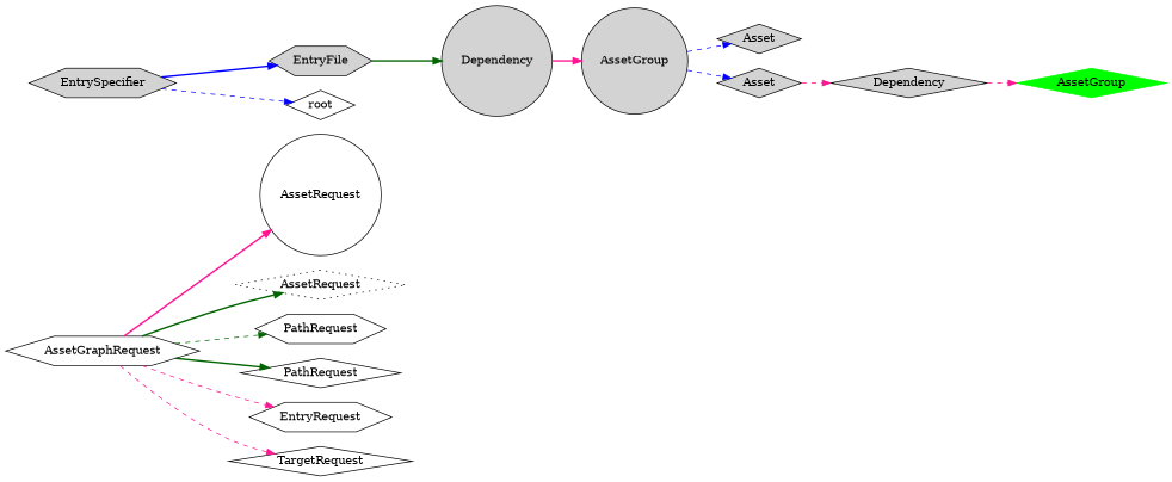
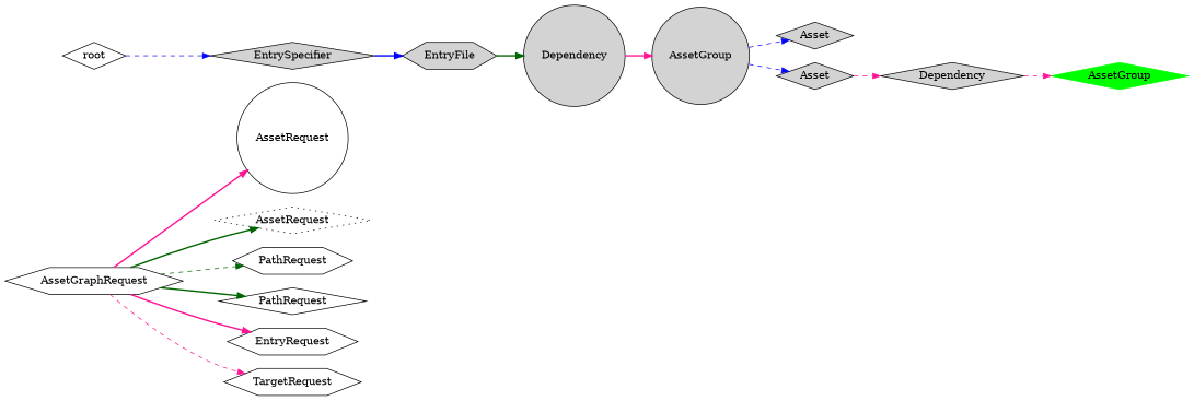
  digraph {
    rankdir=LR
    node [shape=diamond style=filled]
    edge [color=deeppink style=bold]
    n1 [label=AssetRequest shape=circle style=""]
    n2 [label=AssetRequest style=dotted]
    n3 [label=PathRequest shape=hexagon style=""]
    n4 [label=PathRequest style=""]
    AssetGraphRequest [shape=hexagon style=""]
    EntryRequest [shape=hexagon style=""]
-   TargetRequest [style=""]
-   EntrySpecifier [shape=hexagon]
+   TargetRequest [shape=hexagon style=""]
+   EntrySpecifier
    EntryFile [shape=hexagon]
    n10 [label=Dependency shape=circle]
    n11 [label=AssetGroup shape=circle]
    n12 [label=Asset]
    n13 [label=Asset]
    n14 [color=green label=AssetGroup]
    n15 [label=Dependency]
    root [style=""]
    subgraph sub_1 {
      n1
      n2
      n3
      n4
      AssetGraphRequest
      EntryRequest
      TargetRequest
    }
    subgraph sub_2 {
      EntrySpecifier
      EntryFile
      n10
      n11
      n12
      n13
      n14
      n15
      root
    }
    AssetGraphRequest -> n1
    AssetGraphRequest -> n2 [color=darkgreen]
    AssetGraphRequest -> n3 [color=darkgreen style=dashed]
    AssetGraphRequest -> n4 [color=darkgreen]
-   AssetGraphRequest -> EntryRequest [style=dashed]
+   AssetGraphRequest -> EntryRequest
    AssetGraphRequest -> TargetRequest [style=dashed]
    EntrySpecifier -> EntryFile [color=blue]
    EntryFile -> n10 [color=darkgreen]
    n10 -> n11
    n11 -> n12 [color=blue style=dashed]
    n11 -> n13 [color=blue style=dashed]
    n13 -> n15 [style=dashed]
    n15 -> n14 [style=dashed]
-   EntrySpecifier -> root [color=blue style=dashed]
+   root -> EntrySpecifier [color=blue style=dashed]
  }
